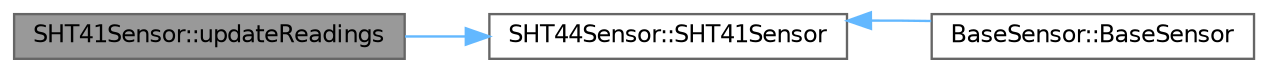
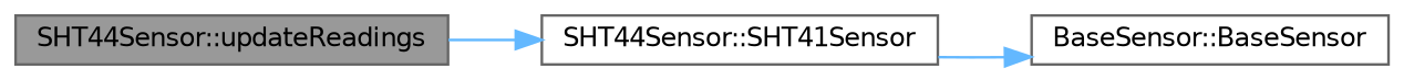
  digraph {
    rankdir=LR
    node [color=grey40 fillcolor=white fontname=Helvetica fontsize=10 shape=box style=filled]
    edge [color=steelblue1 fontname=Helvetica fontsize=10 labelfontname=Helvetica labelfontsize=10 style=solid]
-   n1 [color=gray40 fillcolor=grey60 fontcolor=black height=0.2 label="SHT41Sensor::updateReadings" width=0.4]
+   n1 [color=gray40 fillcolor=grey60 fontcolor=black height=0.2 label="SHT44Sensor::updateReadings" width=0.4]
    n2 [height=0.2 label="SHT44Sensor::SHT41Sensor" width=0.4]
    n3 [height=0.2 label="BaseSensor::BaseSensor" width=0.4]
    n1 -> n2
-   n3 -> n2
+   n2 -> n3
  }
